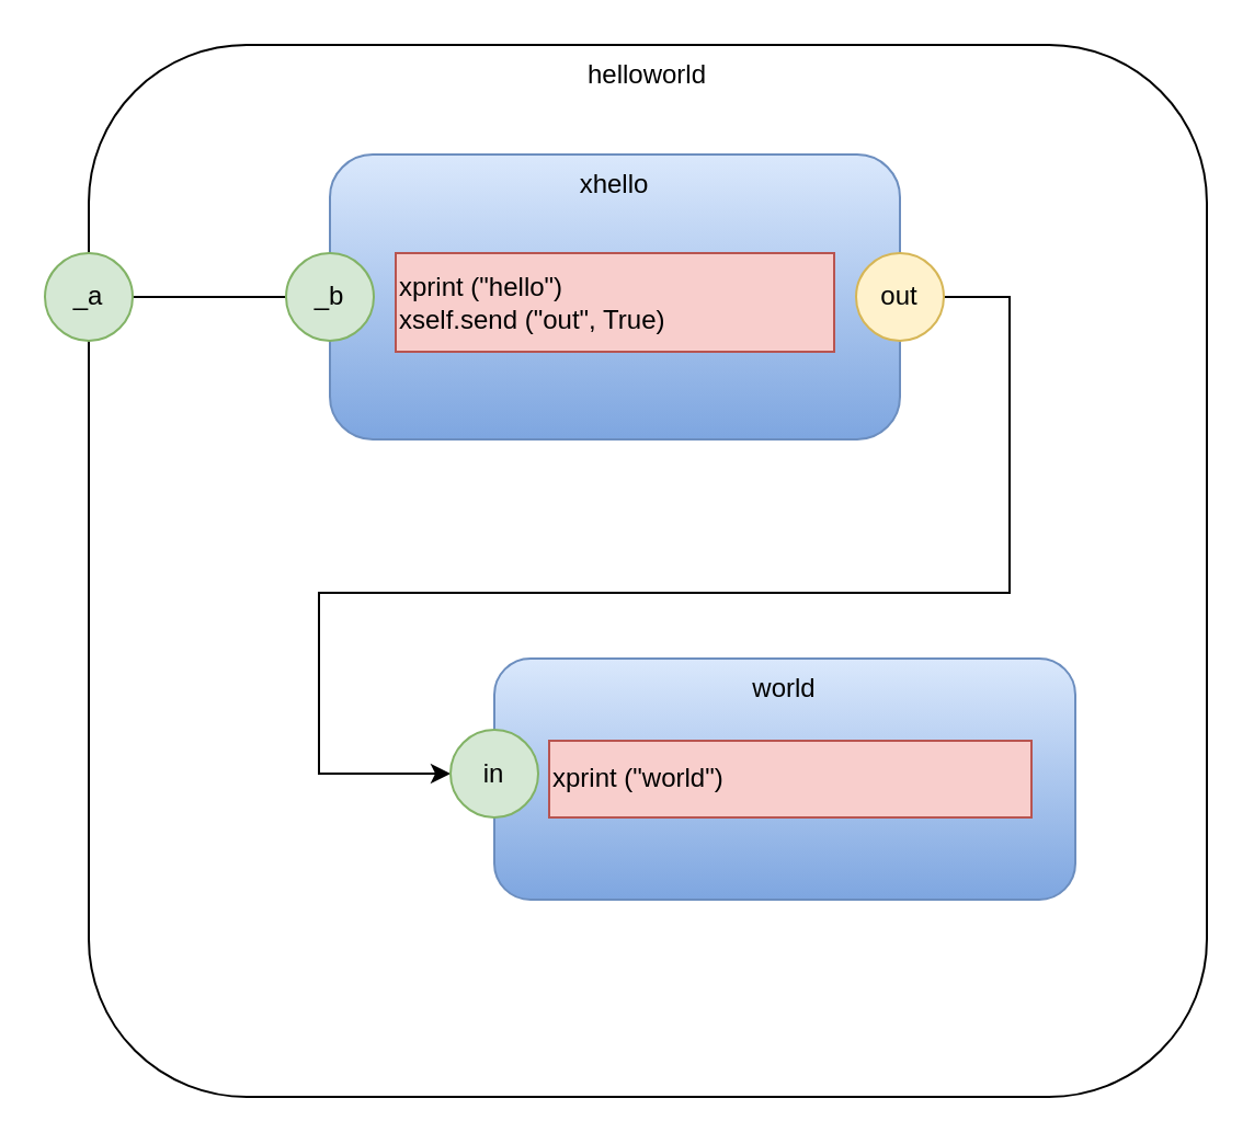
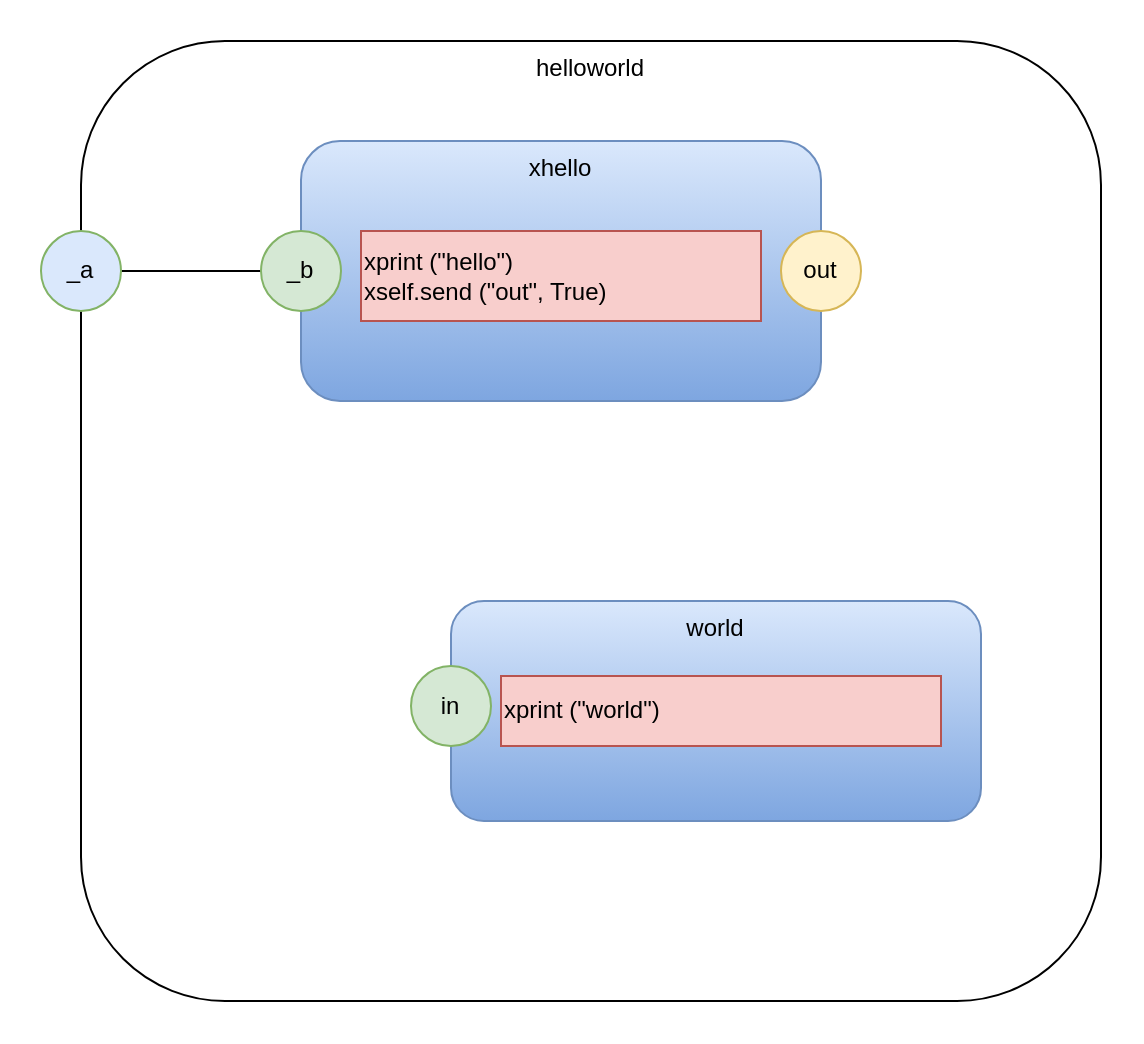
  <mxCell id="0" />
  <mxCell id="1" parent="0" />
  <mxCell id="2" value="helloworld" style="rounded=1;whiteSpace=wrap;html=1;verticalAlign=top;" parent="1" vertex="1"><mxGeometry x="40" y="20" width="510" height="480" as="geometry" /></mxCell>
  <mxCell id="3" value="xhello" style="rounded=1;whiteSpace=wrap;html=1;gradientColor=#7ea6e0;fillColor=#dae8fc;strokeColor=#6c8ebf;verticalAlign=top;" parent="1" vertex="1"><mxGeometry x="150" y="70" width="260" height="130" as="geometry" /></mxCell>
  <mxCell id="4" value="xprint (&quot;hello&quot;)&lt;br&gt;xself.send (&quot;out&quot;, True)&lt;br&gt;&lt;div&gt;&lt;/div&gt;" style="rounded=0;whiteSpace=wrap;html=1;fillColor=#f8cecc;strokeColor=#b85450;align=left;" parent="1" vertex="1"><mxGeometry x="180" y="115" width="200" height="45" as="geometry" /></mxCell>
- <mxCell id="5" style="edgeStyle=orthogonalEdgeStyle;rounded=0;orthogonalLoop=1;jettySize=auto;html=1;entryX=0;entryY=0.5;entryDx=0;entryDy=0;" parent="1" source="6" target="8" edge="1"><mxGeometry relative="1" as="geometry"><Array as="points"><mxPoint x="460" y="135" /><mxPoint x="460" y="270" /><mxPoint x="145" y="270" /><mxPoint x="145" y="353" /></Array></mxGeometry></mxCell>
  <mxCell id="6" value="out" style="ellipse;whiteSpace=wrap;html=1;aspect=fixed;fillColor=#fff2cc;strokeColor=#d6b656;" parent="1" vertex="1"><mxGeometry x="390" y="115" width="40" height="40" as="geometry" /></mxCell>
  <mxCell id="7" value="world" style="rounded=1;whiteSpace=wrap;html=1;gradientColor=#7ea6e0;fillColor=#dae8fc;strokeColor=#6c8ebf;verticalAlign=top;" parent="1" vertex="1"><mxGeometry x="225" y="300" width="265" height="110" as="geometry" /></mxCell>
  <mxCell id="8" value="in" style="ellipse;whiteSpace=wrap;html=1;aspect=fixed;fillColor=#d5e8d4;strokeColor=#82b366;" parent="1" vertex="1"><mxGeometry x="205" y="332.5" width="40" height="40" as="geometry" /></mxCell>
  <mxCell id="9" value="xprint (&quot;world&quot;)&lt;br&gt;&lt;div&gt;&lt;/div&gt;" style="rounded=0;whiteSpace=wrap;html=1;fillColor=#f8cecc;strokeColor=#b85450;align=left;" parent="1" vertex="1"><mxGeometry x="250" y="337.5" width="220" height="35" as="geometry" /></mxCell>
  <mxCell id="10" style="edgeStyle=orthogonalEdgeStyle;rounded=0;orthogonalLoop=1;jettySize=auto;html=1;exitX=1;exitY=0.5;exitDx=0;exitDy=0;entryX=0;entryY=0.5;entryDx=0;entryDy=0;endArrow=none;" parent="1" source="11" target="12" edge="1"><mxGeometry relative="1" as="geometry" /></mxCell>
- <mxCell id="11" value="_a" style="ellipse;whiteSpace=wrap;html=1;aspect=fixed;fillColor=#d5e8d4;strokeColor=#82b366;" parent="1" vertex="1"><mxGeometry x="20" y="115" width="40" height="40" as="geometry" /></mxCell>
+ <mxCell id="11" value="_a" style="ellipse;whiteSpace=wrap;html=1;aspect=fixed;fillColor=#dae8fc;strokeColor=#82b366;" parent="1" vertex="1"><mxGeometry x="20" y="115" width="40" height="40" as="geometry" /></mxCell>
  <mxCell id="12" value="_b" style="ellipse;whiteSpace=wrap;html=1;aspect=fixed;fillColor=#d5e8d4;strokeColor=#82b366;" parent="1" vertex="1"><mxGeometry x="130" y="115" width="40" height="40" as="geometry" /></mxCell>
